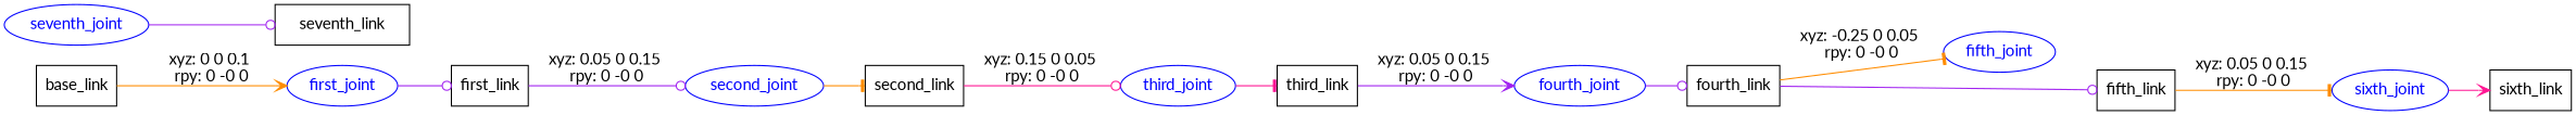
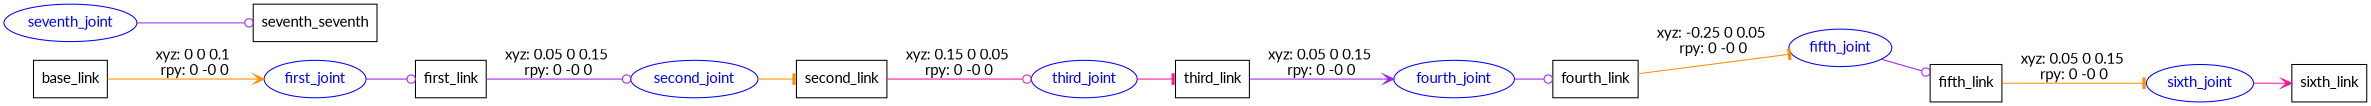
  digraph {
    fontname=Lato
    rankdir=LR
    node [fontname=Lato shape=box]
    edge [arrowhead=odot color=purple fontname=Lato]
    n1 [label=base_link]
    first_joint [color=blue fontcolor=blue shape=ellipse]
    n3 [label=first_link]
    second_joint [color=blue fontcolor=blue shape=ellipse]
    n5 [label=second_link]
    third_joint [color=blue fontcolor=blue shape=ellipse]
    n7 [label=third_link]
    fourth_joint [color=blue fontcolor=blue shape=ellipse]
    n9 [label=fourth_link]
    fifth_joint [color=blue fontcolor=blue shape=ellipse]
    n11 [label=fifth_link]
    sixth_joint [color=blue fontcolor=blue shape=ellipse]
    n13 [label=sixth_link]
    seventh_joint [color=blue fontcolor=blue shape=ellipse]
-   n15 [label=seventh_link]
+   n15 [label=seventh_seventh]
    n1 -> first_joint [arrowhead=vee color=darkorange label="xyz: 0 0 0.1 \nrpy: 0 -0 0"]
    first_joint -> n3
    n3 -> second_joint [label="xyz: 0.05 0 0.15 \nrpy: 0 -0 0"]
    second_joint -> n5 [arrowhead=tee color=darkorange]
    n5 -> third_joint [color=deeppink label="xyz: 0.15 0 0.05 \nrpy: 0 -0 0"]
    third_joint -> n7 [arrowhead=tee color=deeppink]
    n7 -> fourth_joint [arrowhead=vee label="xyz: 0.05 0 0.15 \nrpy: 0 -0 0"]
    fourth_joint -> n9
    n9 -> fifth_joint [arrowhead=tee color=darkorange label="xyz: -0.25 0 0.05 \nrpy: 0 -0 0"]
-   n9 -> n11
+   fifth_joint -> n11
    n11 -> sixth_joint [arrowhead=tee color=darkorange label="xyz: 0.05 0 0.15 \nrpy: 0 -0 0"]
    sixth_joint -> n13 [arrowhead=vee color=deeppink]
    seventh_joint -> n15
  }
